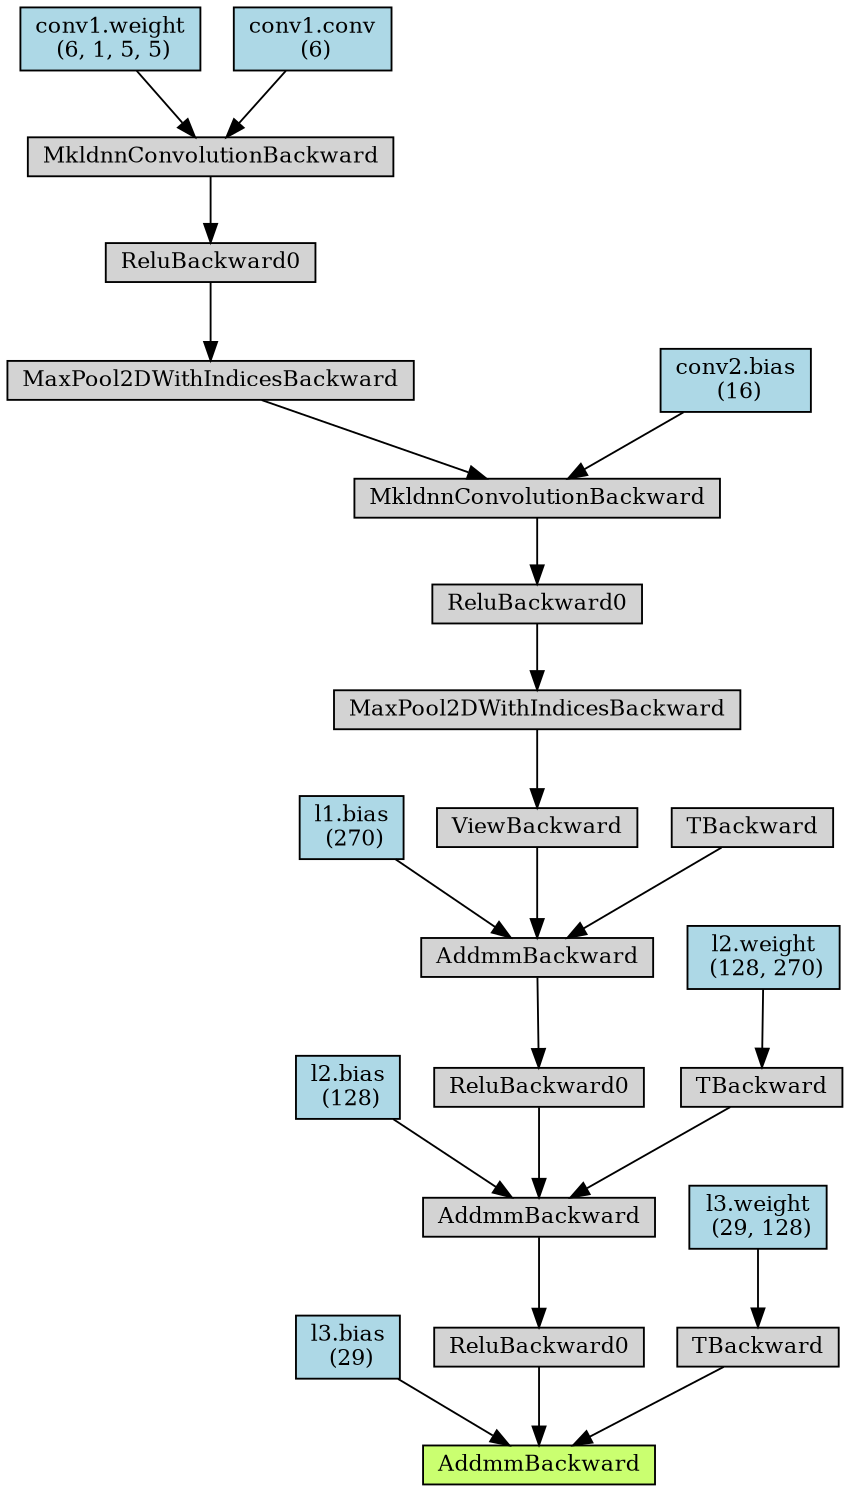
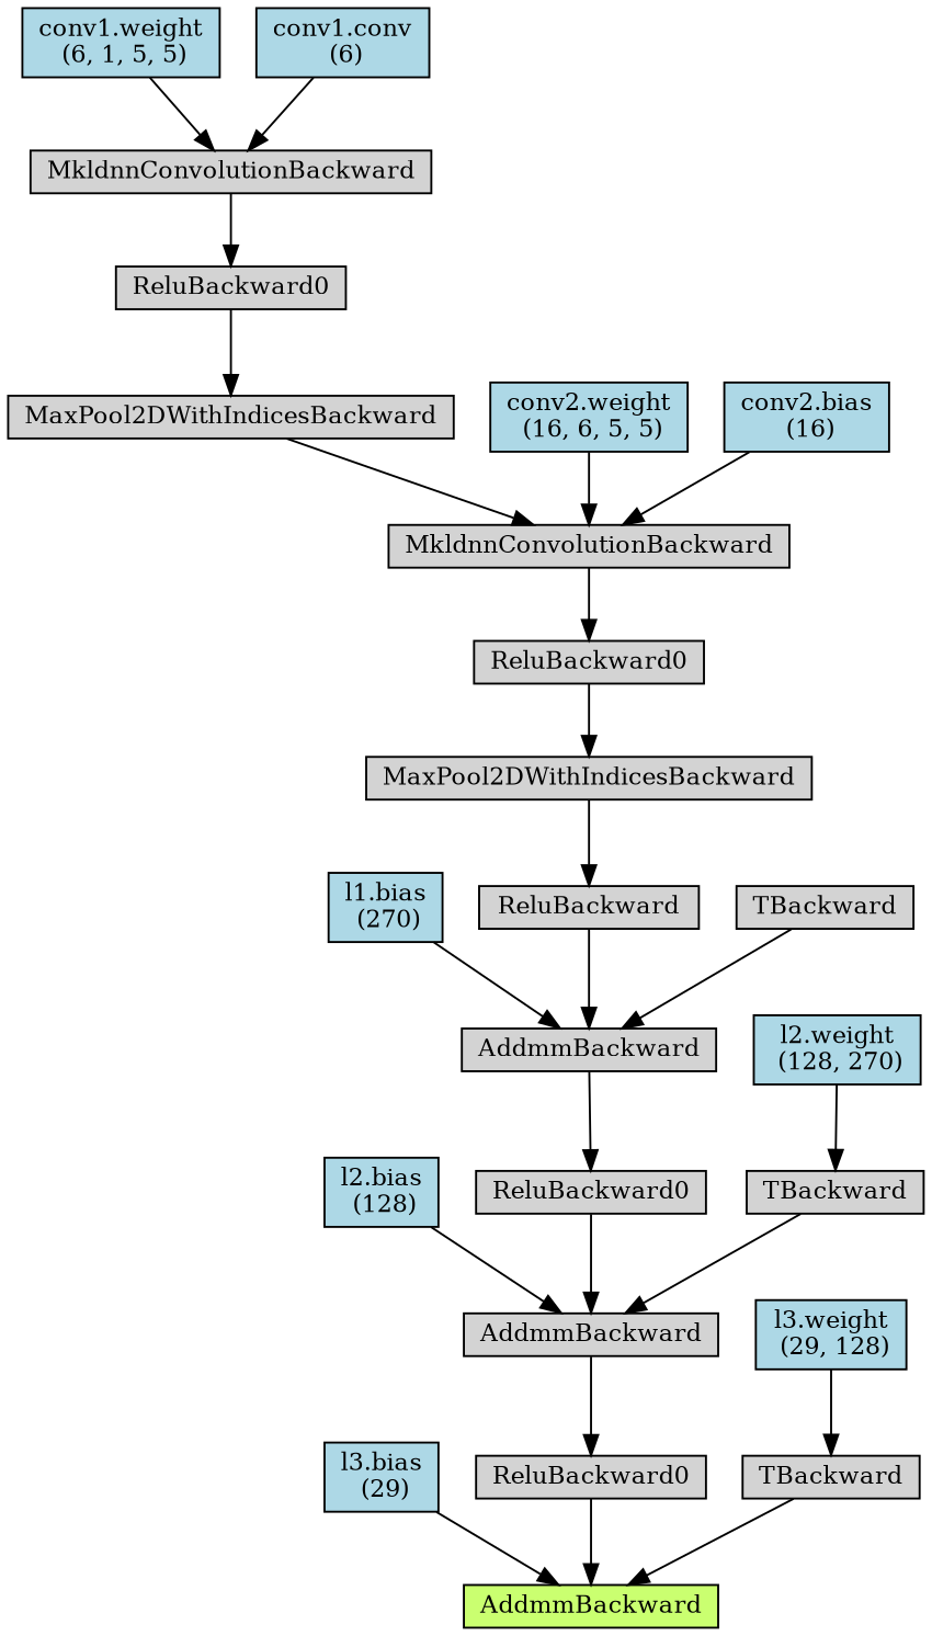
  digraph {
    node [align=left fontsize=12 ranksep=0.1 shape=box style=filled]
    n1 [fillcolor=darkolivegreen1 height=0.2 label=AddmmBackward]
    n2 [fillcolor=lightblue height=0.2 label="l3.bias\n (29)"]
    n3 [height=0.2 label=ReluBackward0]
    n4 [height=0.2 label=AddmmBackward]
    n5 [fillcolor=lightblue height=0.2 label="l2.bias\n (128)"]
    n6 [height=0.2 label=ReluBackward0]
    n7 [height=0.2 label=AddmmBackward]
    n8 [fillcolor=lightblue height=0.2 label="l1.bias\n (270)"]
-   n9 [height=0.2 label=ViewBackward]
+   n9 [height=0.2 label=ReluBackward]
    n10 [height=0.2 label=MaxPool2DWithIndicesBackward]
    n11 [height=0.2 label=ReluBackward0]
    n12 [height=0.2 label=MkldnnConvolutionBackward]
    n13 [height=0.2 label=MaxPool2DWithIndicesBackward]
    n14 [height=0.2 label=ReluBackward0]
    n15 [height=0.2 label=MkldnnConvolutionBackward]
    n16 [fillcolor=lightblue height=0.2 label="conv1.weight\n (6, 1, 5, 5)"]
    n17 [fillcolor=lightblue height=0.2 label="conv1.conv\n (6)"]
+   n18 [fillcolor=lightblue height=0.2 label="conv2.weight\n (16, 6, 5, 5)"]
    n19 [fillcolor=lightblue height=0.2 label="conv2.bias\n (16)"]
    n20 [height=0.2 label=TBackward]
    n21 [height=0.2 label=TBackward]
    n22 [fillcolor=lightblue height=0.2 label="l2.weight\n (128, 270)"]
    n23 [height=0.2 label=TBackward]
    n24 [fillcolor=lightblue height=0.2 label="l3.weight\n (29, 128)"]
    n2 -> n1
    n3 -> n1
    n4 -> n3
    n5 -> n4
    n6 -> n4
    n7 -> n6
    n8 -> n7
    n9 -> n7
    n10 -> n9
    n11 -> n10
    n12 -> n11
    n13 -> n12
    n14 -> n13
    n15 -> n14
    n16 -> n15
    n17 -> n15
+   n18 -> n12
    n19 -> n12
    n20 -> n7
    n21 -> n4
    n22 -> n21
    n23 -> n1
    n24 -> n23
  }
